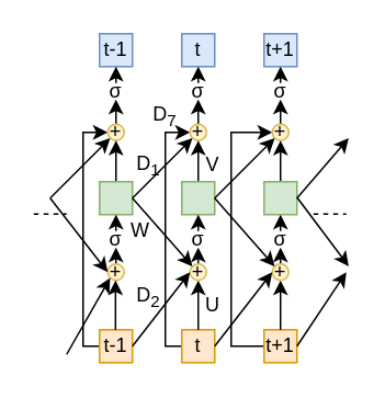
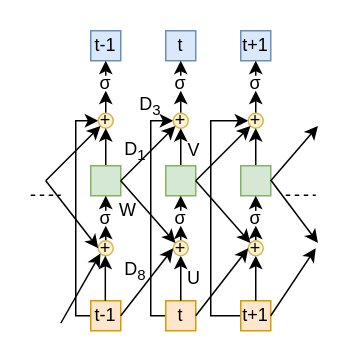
  <mxCell id="0" />
  <mxCell id="1" parent="0" />
  <mxCell id="2" value="t-1" style="rounded=0;whiteSpace=wrap;html=1;fillColor=#dae8fc;strokeColor=#6c8ebf;" vertex="1" parent="1"><mxGeometry x="60" y="20" width="20" height="20" as="geometry" /></mxCell>
  <mxCell id="3" value="t" style="rounded=0;whiteSpace=wrap;html=1;fillColor=#dae8fc;strokeColor=#6c8ebf;" vertex="1" parent="1"><mxGeometry x="110" y="20" width="20" height="20" as="geometry" /></mxCell>
  <mxCell id="4" value="t+1" style="rounded=0;whiteSpace=wrap;html=1;fillColor=#dae8fc;strokeColor=#6c8ebf;" vertex="1" parent="1"><mxGeometry x="160" y="20" width="20" height="20" as="geometry" /></mxCell>
  <mxCell id="5" style="edgeStyle=orthogonalEdgeStyle;rounded=0;orthogonalLoop=1;jettySize=auto;html=1;exitX=0;exitY=0.5;exitDx=0;exitDy=0;entryX=0;entryY=0.5;entryDx=0;entryDy=0;" edge="1" parent="1" source="6" target="12"><mxGeometry relative="1" as="geometry"><mxPoint x="40" y="50" as="targetPoint" /><Array as="points"><mxPoint x="50" y="210" /><mxPoint x="50" y="80" /></Array></mxGeometry></mxCell>
  <mxCell id="6" value="t-1" style="rounded=0;whiteSpace=wrap;html=1;fillColor=#ffe6cc;strokeColor=#d79b00;" vertex="1" parent="1"><mxGeometry x="60" y="200" width="20" height="20" as="geometry" /></mxCell>
  <mxCell id="7" style="edgeStyle=orthogonalEdgeStyle;rounded=0;orthogonalLoop=1;jettySize=auto;html=1;exitX=0;exitY=0.5;exitDx=0;exitDy=0;entryX=0;entryY=0.5;entryDx=0;entryDy=0;" edge="1" parent="1" source="8" target="23"><mxGeometry relative="1" as="geometry"><Array as="points"><mxPoint x="100" y="210" /><mxPoint x="100" y="80" /></Array></mxGeometry></mxCell>
  <mxCell id="8" value="t" style="rounded=0;whiteSpace=wrap;html=1;fillColor=#ffe6cc;strokeColor=#d79b00;" vertex="1" parent="1"><mxGeometry x="110" y="200" width="20" height="20" as="geometry" /></mxCell>
  <mxCell id="9" style="edgeStyle=orthogonalEdgeStyle;rounded=0;orthogonalLoop=1;jettySize=auto;html=1;exitX=0;exitY=0.5;exitDx=0;exitDy=0;entryX=0;entryY=0.5;entryDx=0;entryDy=0;" edge="1" parent="1" source="10" target="34"><mxGeometry relative="1" as="geometry"><Array as="points"><mxPoint x="140" y="210" /><mxPoint x="140" y="80" /></Array></mxGeometry></mxCell>
  <mxCell id="10" value="t+1" style="rounded=0;whiteSpace=wrap;html=1;fillColor=#ffe6cc;strokeColor=#d79b00;" vertex="1" parent="1"><mxGeometry x="160" y="200" width="20" height="20" as="geometry" /></mxCell>
  <mxCell id="11" style="edgeStyle=orthogonalEdgeStyle;rounded=0;orthogonalLoop=1;jettySize=auto;html=1;exitX=0.5;exitY=0;exitDx=0;exitDy=0;entryX=0.5;entryY=1;entryDx=0;entryDy=0;" edge="1" parent="1" source="12" target="14"><mxGeometry relative="1" as="geometry" /></mxCell>
  <mxCell id="12" value="&lt;p style=&quot;margin: 0cm; text-align: start;&quot; class=&quot;MsoNormal&quot;&gt;&lt;font style=&quot;font-size: 12px;&quot;&gt;+&lt;/font&gt;&lt;/p&gt;" style="ellipse;whiteSpace=wrap;html=1;aspect=fixed;fillColor=#fff2cc;strokeColor=#d6b656;" vertex="1" parent="1"><mxGeometry x="65" y="75" width="10" height="10" as="geometry" /></mxCell>
  <mxCell id="13" style="edgeStyle=orthogonalEdgeStyle;rounded=0;orthogonalLoop=1;jettySize=auto;html=1;exitX=0.5;exitY=0;exitDx=0;exitDy=0;entryX=0.5;entryY=1;entryDx=0;entryDy=0;" edge="1" parent="1" source="14" target="2"><mxGeometry relative="1" as="geometry" /></mxCell>
  <mxCell id="14" value="σ" style="text;html=1;strokeColor=none;fillColor=none;align=center;verticalAlign=middle;whiteSpace=wrap;rounded=0;" vertex="1" parent="1"><mxGeometry x="65" y="50" width="10" height="10" as="geometry" /></mxCell>
  <mxCell id="15" style="edgeStyle=orthogonalEdgeStyle;rounded=0;orthogonalLoop=1;jettySize=auto;html=1;exitX=0.5;exitY=0;exitDx=0;exitDy=0;entryX=0.5;entryY=1;entryDx=0;entryDy=0;" edge="1" parent="1" source="16" target="12"><mxGeometry relative="1" as="geometry" /></mxCell>
  <mxCell id="16" value="" style="rounded=0;whiteSpace=wrap;html=1;fillColor=#d5e8d4;strokeColor=#82b366;" vertex="1" parent="1"><mxGeometry x="60" y="110" width="20" height="20" as="geometry" /></mxCell>
  <mxCell id="17" style="edgeStyle=orthogonalEdgeStyle;rounded=0;orthogonalLoop=1;jettySize=auto;html=1;exitX=0.5;exitY=0;exitDx=0;exitDy=0;entryX=0.5;entryY=1;entryDx=0;entryDy=0;" edge="1" parent="1" source="18" target="16"><mxGeometry relative="1" as="geometry" /></mxCell>
  <mxCell id="18" value="σ" style="text;html=1;strokeColor=none;fillColor=none;align=center;verticalAlign=middle;whiteSpace=wrap;rounded=0;" vertex="1" parent="1"><mxGeometry x="65" y="140" width="10" height="10" as="geometry" /></mxCell>
  <mxCell id="19" style="edgeStyle=orthogonalEdgeStyle;rounded=0;orthogonalLoop=1;jettySize=auto;html=1;exitX=0.5;exitY=0;exitDx=0;exitDy=0;entryX=0.5;entryY=1;entryDx=0;entryDy=0;" edge="1" parent="1" source="20" target="18"><mxGeometry relative="1" as="geometry" /></mxCell>
  <mxCell id="20" value="&lt;p style=&quot;margin: 0cm; text-align: start;&quot; class=&quot;MsoNormal&quot;&gt;&lt;font style=&quot;font-size: 12px;&quot;&gt;+&lt;/font&gt;&lt;/p&gt;" style="ellipse;whiteSpace=wrap;html=1;aspect=fixed;fillColor=#fff2cc;strokeColor=#d6b656;" vertex="1" parent="1"><mxGeometry x="65" y="160" width="10" height="10" as="geometry" /></mxCell>
  <mxCell id="21" style="edgeStyle=orthogonalEdgeStyle;rounded=0;orthogonalLoop=1;jettySize=auto;html=1;exitX=0.5;exitY=0;exitDx=0;exitDy=0;entryX=0.5;entryY=1;entryDx=0;entryDy=0;" edge="1" parent="1" target="31"><mxGeometry relative="1" as="geometry"><mxPoint x="120" y="200" as="sourcePoint" /></mxGeometry></mxCell>
  <mxCell id="22" style="edgeStyle=orthogonalEdgeStyle;rounded=0;orthogonalLoop=1;jettySize=auto;html=1;exitX=0.5;exitY=0;exitDx=0;exitDy=0;entryX=0.5;entryY=1;entryDx=0;entryDy=0;" edge="1" parent="1" source="23" target="25"><mxGeometry relative="1" as="geometry" /></mxCell>
  <mxCell id="23" value="&lt;p style=&quot;margin: 0cm; text-align: start;&quot; class=&quot;MsoNormal&quot;&gt;&lt;font style=&quot;font-size: 12px;&quot;&gt;+&lt;/font&gt;&lt;/p&gt;" style="ellipse;whiteSpace=wrap;html=1;aspect=fixed;fillColor=#fff2cc;strokeColor=#d6b656;" vertex="1" parent="1"><mxGeometry x="115" y="75" width="10" height="10" as="geometry" /></mxCell>
  <mxCell id="24" style="edgeStyle=orthogonalEdgeStyle;rounded=0;orthogonalLoop=1;jettySize=auto;html=1;exitX=0.5;exitY=0;exitDx=0;exitDy=0;entryX=0.5;entryY=1;entryDx=0;entryDy=0;" edge="1" parent="1" source="25"><mxGeometry relative="1" as="geometry"><mxPoint x="120" y="40" as="targetPoint" /></mxGeometry></mxCell>
  <mxCell id="25" value="σ" style="text;html=1;strokeColor=none;fillColor=none;align=center;verticalAlign=middle;whiteSpace=wrap;rounded=0;" vertex="1" parent="1"><mxGeometry x="115" y="50" width="10" height="10" as="geometry" /></mxCell>
  <mxCell id="26" style="edgeStyle=orthogonalEdgeStyle;rounded=0;orthogonalLoop=1;jettySize=auto;html=1;exitX=0.5;exitY=0;exitDx=0;exitDy=0;entryX=0.5;entryY=1;entryDx=0;entryDy=0;" edge="1" parent="1" source="27" target="23"><mxGeometry relative="1" as="geometry" /></mxCell>
  <mxCell id="27" value="" style="rounded=0;whiteSpace=wrap;html=1;fillColor=#d5e8d4;strokeColor=#82b366;" vertex="1" parent="1"><mxGeometry x="110" y="110" width="20" height="20" as="geometry" /></mxCell>
  <mxCell id="28" style="edgeStyle=orthogonalEdgeStyle;rounded=0;orthogonalLoop=1;jettySize=auto;html=1;exitX=0.5;exitY=0;exitDx=0;exitDy=0;entryX=0.5;entryY=1;entryDx=0;entryDy=0;" edge="1" parent="1" source="29" target="27"><mxGeometry relative="1" as="geometry" /></mxCell>
  <mxCell id="29" value="σ" style="text;html=1;strokeColor=none;fillColor=none;align=center;verticalAlign=middle;whiteSpace=wrap;rounded=0;" vertex="1" parent="1"><mxGeometry x="115" y="140" width="10" height="10" as="geometry" /></mxCell>
  <mxCell id="30" style="edgeStyle=orthogonalEdgeStyle;rounded=0;orthogonalLoop=1;jettySize=auto;html=1;exitX=0.5;exitY=0;exitDx=0;exitDy=0;entryX=0.5;entryY=1;entryDx=0;entryDy=0;" edge="1" parent="1" source="31" target="29"><mxGeometry relative="1" as="geometry" /></mxCell>
  <mxCell id="31" value="&lt;p style=&quot;margin: 0cm; text-align: start;&quot; class=&quot;MsoNormal&quot;&gt;&lt;font style=&quot;font-size: 12px;&quot;&gt;+&lt;/font&gt;&lt;/p&gt;" style="ellipse;whiteSpace=wrap;html=1;aspect=fixed;fillColor=#fff2cc;strokeColor=#d6b656;" vertex="1" parent="1"><mxGeometry x="115" y="160" width="10" height="10" as="geometry" /></mxCell>
  <mxCell id="32" style="edgeStyle=orthogonalEdgeStyle;rounded=0;orthogonalLoop=1;jettySize=auto;html=1;exitX=0.5;exitY=0;exitDx=0;exitDy=0;entryX=0.5;entryY=1;entryDx=0;entryDy=0;" edge="1" parent="1" target="42"><mxGeometry relative="1" as="geometry"><mxPoint x="170" y="200" as="sourcePoint" /></mxGeometry></mxCell>
  <mxCell id="33" style="edgeStyle=orthogonalEdgeStyle;rounded=0;orthogonalLoop=1;jettySize=auto;html=1;exitX=0.5;exitY=0;exitDx=0;exitDy=0;entryX=0.5;entryY=1;entryDx=0;entryDy=0;" edge="1" parent="1" source="34" target="36"><mxGeometry relative="1" as="geometry" /></mxCell>
  <mxCell id="34" value="&lt;p style=&quot;margin: 0cm; text-align: start;&quot; class=&quot;MsoNormal&quot;&gt;&lt;font style=&quot;font-size: 12px;&quot;&gt;+&lt;/font&gt;&lt;/p&gt;" style="ellipse;whiteSpace=wrap;html=1;aspect=fixed;fillColor=#fff2cc;strokeColor=#d6b656;" vertex="1" parent="1"><mxGeometry x="165" y="75" width="10" height="10" as="geometry" /></mxCell>
  <mxCell id="35" style="edgeStyle=orthogonalEdgeStyle;rounded=0;orthogonalLoop=1;jettySize=auto;html=1;exitX=0.5;exitY=0;exitDx=0;exitDy=0;entryX=0.5;entryY=1;entryDx=0;entryDy=0;" edge="1" parent="1" source="36"><mxGeometry relative="1" as="geometry"><mxPoint x="170" y="40" as="targetPoint" /></mxGeometry></mxCell>
  <mxCell id="36" value="σ" style="text;html=1;strokeColor=none;fillColor=none;align=center;verticalAlign=middle;whiteSpace=wrap;rounded=0;" vertex="1" parent="1"><mxGeometry x="165" y="50" width="10" height="10" as="geometry" /></mxCell>
  <mxCell id="37" style="edgeStyle=orthogonalEdgeStyle;rounded=0;orthogonalLoop=1;jettySize=auto;html=1;exitX=0.5;exitY=0;exitDx=0;exitDy=0;entryX=0.5;entryY=1;entryDx=0;entryDy=0;" edge="1" parent="1" source="38" target="34"><mxGeometry relative="1" as="geometry" /></mxCell>
  <mxCell id="38" value="" style="rounded=0;whiteSpace=wrap;html=1;fillColor=#d5e8d4;strokeColor=#82b366;" vertex="1" parent="1"><mxGeometry x="160" y="110" width="20" height="20" as="geometry" /></mxCell>
  <mxCell id="39" style="edgeStyle=orthogonalEdgeStyle;rounded=0;orthogonalLoop=1;jettySize=auto;html=1;exitX=0.5;exitY=0;exitDx=0;exitDy=0;entryX=0.5;entryY=1;entryDx=0;entryDy=0;" edge="1" parent="1" source="40" target="38"><mxGeometry relative="1" as="geometry" /></mxCell>
  <mxCell id="40" value="σ" style="text;html=1;strokeColor=none;fillColor=none;align=center;verticalAlign=middle;whiteSpace=wrap;rounded=0;" vertex="1" parent="1"><mxGeometry x="165" y="140" width="10" height="10" as="geometry" /></mxCell>
  <mxCell id="41" style="edgeStyle=orthogonalEdgeStyle;rounded=0;orthogonalLoop=1;jettySize=auto;html=1;exitX=0.5;exitY=0;exitDx=0;exitDy=0;entryX=0.5;entryY=1;entryDx=0;entryDy=0;" edge="1" parent="1" source="42" target="40"><mxGeometry relative="1" as="geometry" /></mxCell>
  <mxCell id="42" value="&lt;p style=&quot;margin: 0cm; text-align: start;&quot; class=&quot;MsoNormal&quot;&gt;&lt;font style=&quot;font-size: 12px;&quot;&gt;+&lt;/font&gt;&lt;/p&gt;" style="ellipse;whiteSpace=wrap;html=1;aspect=fixed;fillColor=#fff2cc;strokeColor=#d6b656;" vertex="1" parent="1"><mxGeometry x="165" y="160" width="10" height="10" as="geometry" /></mxCell>
  <mxCell id="43" value="" style="endArrow=classic;html=1;rounded=0;entryX=0;entryY=0.5;entryDx=0;entryDy=0;exitX=1;exitY=0.5;exitDx=0;exitDy=0;" edge="1" parent="1" source="6" target="31"><mxGeometry width="50" height="50" relative="1" as="geometry"><mxPoint x="30" y="210" as="sourcePoint" /><mxPoint x="65" y="180" as="targetPoint" /></mxGeometry></mxCell>
  <mxCell id="44" value="" style="endArrow=classic;html=1;rounded=0;exitX=1;exitY=0.5;exitDx=0;exitDy=0;entryX=0;entryY=0;entryDx=0;entryDy=0;" edge="1" parent="1" source="16" target="31"><mxGeometry width="50" height="50" relative="1" as="geometry"><mxPoint x="50" y="160" as="sourcePoint" /><mxPoint x="100" y="110" as="targetPoint" /></mxGeometry></mxCell>
  <mxCell id="45" value="" style="endArrow=classic;html=1;rounded=0;exitX=1;exitY=0.5;exitDx=0;exitDy=0;entryX=0;entryY=1;entryDx=0;entryDy=0;" edge="1" parent="1" source="16" target="23"><mxGeometry width="50" height="50" relative="1" as="geometry"><mxPoint x="50" y="160" as="sourcePoint" /><mxPoint x="100" y="110" as="targetPoint" /></mxGeometry></mxCell>
  <mxCell id="46" value="" style="endArrow=classic;html=1;rounded=0;entryX=0;entryY=1;entryDx=0;entryDy=0;" edge="1" parent="1" target="12"><mxGeometry width="50" height="50" relative="1" as="geometry"><mxPoint x="30" y="120" as="sourcePoint" /><mxPoint x="66" y="94" as="targetPoint" /></mxGeometry></mxCell>
  <mxCell id="47" value="" style="endArrow=classic;html=1;rounded=0;entryX=0;entryY=0.5;entryDx=0;entryDy=0;" edge="1" parent="1" target="20"><mxGeometry width="50" height="50" relative="1" as="geometry"><mxPoint x="30" y="120" as="sourcePoint" /><mxPoint x="65" y="180" as="targetPoint" /></mxGeometry></mxCell>
  <mxCell id="48" value="" style="endArrow=classic;html=1;rounded=0;entryX=0;entryY=1;entryDx=0;entryDy=0;exitX=1;exitY=0.5;exitDx=0;exitDy=0;" edge="1" parent="1" target="20"><mxGeometry width="50" height="50" relative="1" as="geometry"><mxPoint x="40" y="215" as="sourcePoint" /><mxPoint x="65" y="180" as="targetPoint" /></mxGeometry></mxCell>
  <mxCell id="49" value="" style="endArrow=none;dashed=1;html=1;rounded=0;" edge="1" parent="1"><mxGeometry width="50" height="50" relative="1" as="geometry"><mxPoint x="20" y="129.6" as="sourcePoint" /><mxPoint x="40" y="129.6" as="targetPoint" /></mxGeometry></mxCell>
  <mxCell id="50" value="" style="endArrow=none;dashed=1;html=1;rounded=0;" edge="1" parent="1"><mxGeometry width="50" height="50" relative="1" as="geometry"><mxPoint x="190" y="129.6" as="sourcePoint" /><mxPoint x="210" y="129.6" as="targetPoint" /></mxGeometry></mxCell>
  <mxCell id="51" value="" style="endArrow=classic;html=1;rounded=0;exitX=1;exitY=0.5;exitDx=0;exitDy=0;entryX=0;entryY=1;entryDx=0;entryDy=0;" edge="1" parent="1" target="34"><mxGeometry width="50" height="50" relative="1" as="geometry"><mxPoint x="130" y="120" as="sourcePoint" /><mxPoint x="156" y="94" as="targetPoint" /></mxGeometry></mxCell>
  <mxCell id="52" value="" style="endArrow=classic;html=1;rounded=0;exitX=1;exitY=0.5;exitDx=0;exitDy=0;entryX=0;entryY=0;entryDx=0;entryDy=0;" edge="1" parent="1" target="42"><mxGeometry width="50" height="50" relative="1" as="geometry"><mxPoint x="130" y="120" as="sourcePoint" /><mxPoint x="155" y="175" as="targetPoint" /></mxGeometry></mxCell>
  <mxCell id="53" value="" style="endArrow=classic;html=1;rounded=0;entryX=0;entryY=0.5;entryDx=0;entryDy=0;exitX=1;exitY=0.5;exitDx=0;exitDy=0;" edge="1" parent="1" source="8" target="42"><mxGeometry width="50" height="50" relative="1" as="geometry"><mxPoint x="130" y="215" as="sourcePoint" /><mxPoint x="155" y="180" as="targetPoint" /></mxGeometry></mxCell>
  <mxCell id="54" value="V" style="text;html=1;strokeColor=none;fillColor=none;align=center;verticalAlign=middle;whiteSpace=wrap;rounded=0;" vertex="1" parent="1"><mxGeometry x="124" y="95" width="10" height="10" as="geometry" /></mxCell>
  <mxCell id="55" value="U" style="text;html=1;strokeColor=none;fillColor=none;align=center;verticalAlign=middle;whiteSpace=wrap;rounded=0;" vertex="1" parent="1"><mxGeometry x="124" y="180" width="10" height="10" as="geometry" /></mxCell>
  <mxCell id="56" value="W" style="text;html=1;strokeColor=none;fillColor=none;align=center;verticalAlign=middle;whiteSpace=wrap;rounded=0;" vertex="1" parent="1"><mxGeometry x="80" y="135" width="10" height="10" as="geometry" /></mxCell>
  <mxCell id="57" value="&lt;p style=&quot;margin: 0cm; text-align: start;&quot; class=&quot;MsoNormal&quot;&gt;D&lt;sub&gt;1&lt;font face=&quot;Calibri, sans-serif&quot;&gt;&lt;/font&gt;&lt;/sub&gt;&lt;/p&gt;" style="text;html=1;strokeColor=none;fillColor=none;align=center;verticalAlign=middle;whiteSpace=wrap;rounded=0;" vertex="1" parent="1"><mxGeometry x="80" y="90" width="20" height="20" as="geometry" /></mxCell>
- <mxCell id="58" value="&lt;p style=&quot;margin: 0cm; text-align: start;&quot; class=&quot;MsoNormal&quot;&gt;D&lt;sub&gt;2&lt;font face=&quot;Calibri, sans-serif&quot;&gt;&lt;/font&gt;&lt;/sub&gt;&lt;/p&gt;" style="text;html=1;strokeColor=none;fillColor=none;align=center;verticalAlign=middle;whiteSpace=wrap;rounded=0;" vertex="1" parent="1"><mxGeometry x="80" y="170" width="20" height="20" as="geometry" /></mxCell>
- <mxCell id="59" value="&lt;p style=&quot;margin: 0cm; text-align: start;&quot; class=&quot;MsoNormal&quot;&gt;D&lt;sub&gt;7&lt;font face=&quot;Calibri, sans-serif&quot;&gt;&lt;/font&gt;&lt;/sub&gt;&lt;/p&gt;" style="text;html=1;strokeColor=none;fillColor=none;align=center;verticalAlign=middle;whiteSpace=wrap;rounded=0;" vertex="1" parent="1"><mxGeometry x="90" y="60" width="20" height="20" as="geometry" /></mxCell>
+ <mxCell id="58" value="&lt;p style=&quot;margin: 0cm; text-align: start;&quot; class=&quot;MsoNormal&quot;&gt;D&lt;sub&gt;8&lt;font face=&quot;Calibri, sans-serif&quot;&gt;&lt;/font&gt;&lt;/sub&gt;&lt;/p&gt;" style="text;html=1;strokeColor=none;fillColor=none;align=center;verticalAlign=middle;whiteSpace=wrap;rounded=0;" vertex="1" parent="1"><mxGeometry x="80" y="170" width="20" height="20" as="geometry" /></mxCell>
+ <mxCell id="59" value="&lt;p style=&quot;margin: 0cm; text-align: start;&quot; class=&quot;MsoNormal&quot;&gt;D&lt;sub&gt;3&lt;font face=&quot;Calibri, sans-serif&quot;&gt;&lt;/font&gt;&lt;/sub&gt;&lt;/p&gt;" style="text;html=1;strokeColor=none;fillColor=none;align=center;verticalAlign=middle;whiteSpace=wrap;rounded=0;" vertex="1" parent="1"><mxGeometry x="90" y="60" width="20" height="20" as="geometry" /></mxCell>
  <mxCell id="60" value="" style="endArrow=classic;html=1;rounded=0;entryX=0;entryY=0.5;entryDx=0;entryDy=0;" edge="1" parent="1"><mxGeometry width="50" height="50" relative="1" as="geometry"><mxPoint x="180" y="210" as="sourcePoint" /><mxPoint x="210" y="165" as="targetPoint" /></mxGeometry></mxCell>
  <mxCell id="61" value="" style="endArrow=classic;html=1;rounded=0;entryX=0;entryY=1;entryDx=0;entryDy=0;" edge="1" parent="1"><mxGeometry width="50" height="50" relative="1" as="geometry"><mxPoint x="180" y="120" as="sourcePoint" /><mxPoint x="211.464" y="83.536" as="targetPoint" /></mxGeometry></mxCell>
  <mxCell id="62" value="" style="endArrow=classic;html=1;rounded=0;exitX=1;exitY=0.5;exitDx=0;exitDy=0;entryX=0;entryY=0;entryDx=0;entryDy=0;" edge="1" parent="1"><mxGeometry width="50" height="50" relative="1" as="geometry"><mxPoint x="180" y="119.5" as="sourcePoint" /><mxPoint x="211.464" y="161.464" as="targetPoint" /></mxGeometry></mxCell>
  <mxCell id="63" style="edgeStyle=orthogonalEdgeStyle;rounded=0;orthogonalLoop=1;jettySize=auto;html=1;exitX=0.5;exitY=0;exitDx=0;exitDy=0;entryX=0.5;entryY=1;entryDx=0;entryDy=0;" edge="1" parent="1"><mxGeometry relative="1" as="geometry"><mxPoint x="69.71" y="200" as="sourcePoint" /><mxPoint x="69.71" y="170" as="targetPoint" /></mxGeometry></mxCell>
